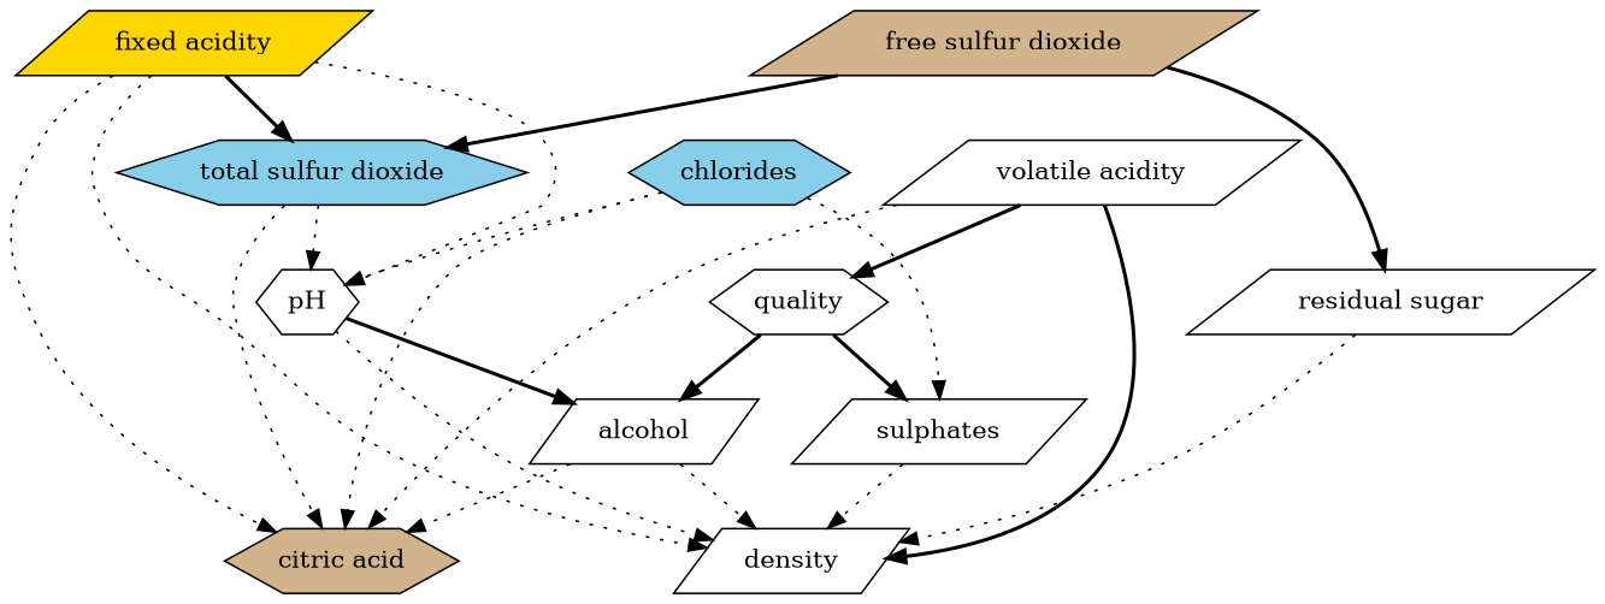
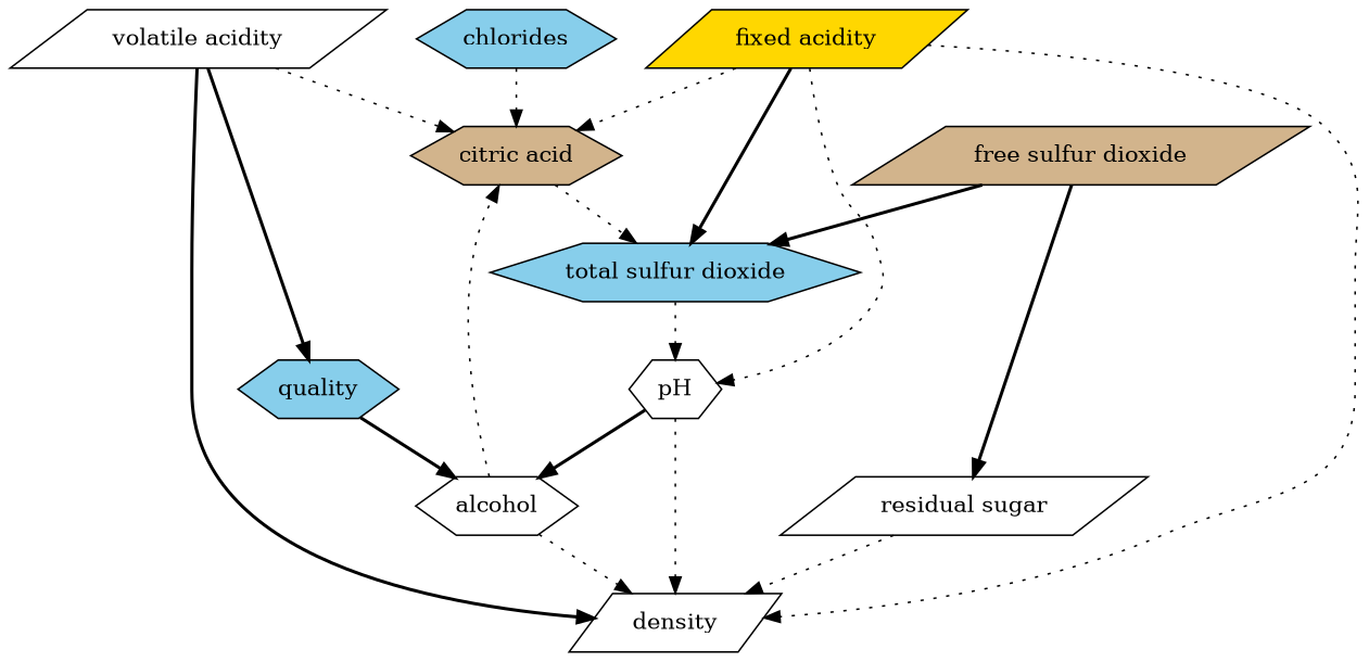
  strict digraph {
    node [fillcolor=white shape=parallelogram style=filled]
    edge [style=dotted]
    n1 [fillcolor=gold label="fixed acidity"]
    n2 [fillcolor=tan label="citric acid" shape=hexagon]
    n3 [label=density]
    n4 [label=pH shape=hexagon]
    n5 [fillcolor=skyblue label="total sulfur dioxide" shape=hexagon]
    n6 [label="volatile acidity"]
-   n7 [label=quality shape=hexagon]
-   n8 [label=alcohol]
-   n9 [label=sulphates]
+   n7 [fillcolor=skyblue label=quality shape=hexagon]
+   n8 [label=alcohol shape=hexagon]
    n10 [label="residual sugar"]
    n11 [fillcolor=skyblue label=chlorides shape=hexagon]
    n12 [fillcolor=tan label="free sulfur dioxide"]
    n1 -> n2
    n1 -> n3
    n1 -> n4
    n1 -> n5 [style=bold]
    n4 -> n3
    n4 -> n8 [style=bold]
-   n5 -> n2
+   n2 -> n5
    n5 -> n4
    n6 -> n2
    n6 -> n3 [style=bold]
    n6 -> n7 [style=bold]
    n7 -> n8 [style=bold]
-   n7 -> n9 [style=bold]
    n8 -> n2
    n8 -> n3
-   n9 -> n3
    n10 -> n3
    n11 -> n2
-   n11 -> n4
-   n11 -> n9
    n12 -> n5 [style=bold]
    n12 -> n10 [style=bold]
  }
